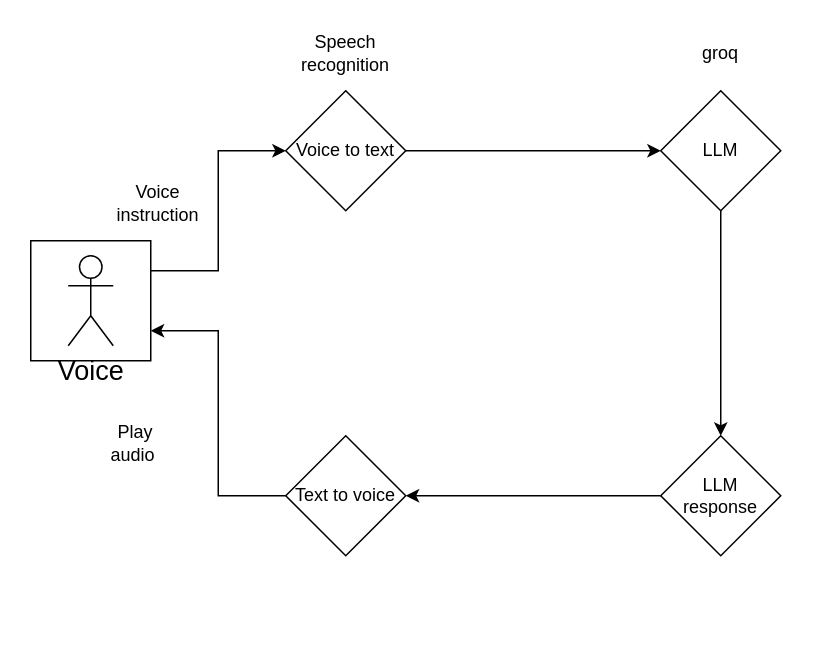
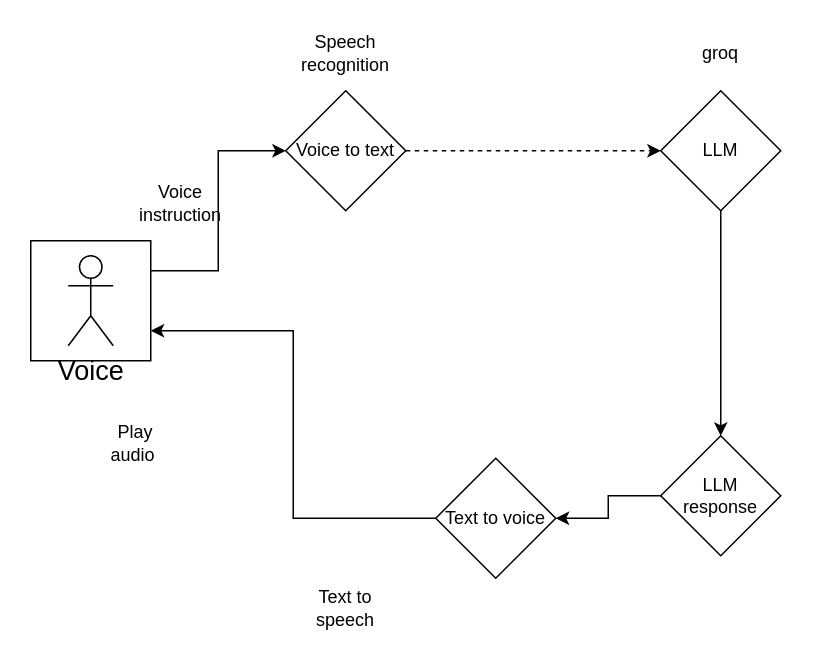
  <mxCell id="0" />
  <mxCell id="1" parent="0" />
  <mxCell id="2" style="edgeStyle=orthogonalEdgeStyle;rounded=0;orthogonalLoop=1;jettySize=auto;html=1;entryX=0;entryY=0.5;entryDx=0;entryDy=0;" edge="1" parent="1" source="3" target="5"><mxGeometry relative="1" as="geometry"><Array as="points"><mxPoint x="145" y="180" /><mxPoint x="145" y="100" /></Array></mxGeometry></mxCell>
  <mxCell id="3" value="" style="whiteSpace=wrap;html=1;aspect=fixed;" vertex="1" parent="1"><mxGeometry x="20" y="160" width="80" height="80" as="geometry" /></mxCell>
- <mxCell id="4" style="edgeStyle=orthogonalEdgeStyle;rounded=0;orthogonalLoop=1;jettySize=auto;html=1;" edge="1" parent="1" source="5" target="8"><mxGeometry relative="1" as="geometry" /></mxCell>
+ <mxCell id="4" style="edgeStyle=orthogonalEdgeStyle;rounded=0;orthogonalLoop=1;jettySize=auto;html=1;dashed=1;" edge="1" parent="1" source="5" target="8"><mxGeometry relative="1" as="geometry" /></mxCell>
  <mxCell id="5" value="Voice to text" style="rhombus;whiteSpace=wrap;html=1;" vertex="1" parent="1"><mxGeometry x="190" y="60" width="80" height="80" as="geometry" /></mxCell>
  <mxCell id="6" value="&lt;font style=&quot;font-size: 18px;&quot;&gt;Voice&lt;/font&gt;" style="shape=umlActor;verticalLabelPosition=bottom;verticalAlign=top;html=1;outlineConnect=0;" vertex="1" parent="1"><mxGeometry x="45" y="170" width="30" height="60" as="geometry" /></mxCell>
  <mxCell id="7" style="edgeStyle=orthogonalEdgeStyle;rounded=0;orthogonalLoop=1;jettySize=auto;html=1;" edge="1" parent="1" source="8" target="12"><mxGeometry relative="1" as="geometry" /></mxCell>
  <mxCell id="8" value="LLM" style="rhombus;whiteSpace=wrap;html=1;" vertex="1" parent="1"><mxGeometry x="440" y="60" width="80" height="80" as="geometry" /></mxCell>
  <mxCell id="9" style="edgeStyle=orthogonalEdgeStyle;rounded=0;orthogonalLoop=1;jettySize=auto;html=1;entryX=1;entryY=0.75;entryDx=0;entryDy=0;" edge="1" parent="1" source="10" target="3"><mxGeometry relative="1" as="geometry" /></mxCell>
- <mxCell id="10" value="Text to voice" style="rhombus;whiteSpace=wrap;html=1;" vertex="1" parent="1"><mxGeometry x="190" y="290" width="80" height="80" as="geometry" /></mxCell>
+ <mxCell id="10" value="Text to voice" style="rhombus;whiteSpace=wrap;html=1;" vertex="1" parent="1"><mxGeometry x="290" y="305" width="80" height="80" as="geometry" /></mxCell>
  <mxCell id="11" style="edgeStyle=orthogonalEdgeStyle;rounded=0;orthogonalLoop=1;jettySize=auto;html=1;entryX=1;entryY=0.5;entryDx=0;entryDy=0;" edge="1" parent="1" source="12" target="10"><mxGeometry relative="1" as="geometry" /></mxCell>
  <mxCell id="12" value="LLM&lt;div&gt;response&lt;/div&gt;" style="rhombus;whiteSpace=wrap;html=1;" vertex="1" parent="1"><mxGeometry x="440" y="290" width="80" height="80" as="geometry" /></mxCell>
- <mxCell id="13" value="Voice instruction" style="text;html=1;align=center;verticalAlign=middle;whiteSpace=wrap;rounded=0;" vertex="1" parent="1"><mxGeometry x="75" y="120" width="60" height="30" as="geometry" /></mxCell>
+ <mxCell id="13" value="Voice instruction" style="text;html=1;align=center;verticalAlign=middle;whiteSpace=wrap;rounded=0;" vertex="1" parent="1"><mxGeometry x="90" y="120" width="60" height="30" as="geometry" /></mxCell>
  <mxCell id="14" value="Speech recognition" style="text;html=1;align=center;verticalAlign=middle;whiteSpace=wrap;rounded=0;" vertex="1" parent="1"><mxGeometry x="200" y="20" width="60" height="30" as="geometry" /></mxCell>
  <mxCell id="15" value="groq" style="text;html=1;align=center;verticalAlign=middle;whiteSpace=wrap;rounded=0;" vertex="1" parent="1"><mxGeometry x="450" y="20" width="60" height="30" as="geometry" /></mxCell>
  <mxCell id="16" value="Play audio&amp;nbsp;" style="text;html=1;align=center;verticalAlign=middle;whiteSpace=wrap;rounded=0;" vertex="1" parent="1"><mxGeometry x="60" y="280" width="60" height="30" as="geometry" /></mxCell>
+ <mxCell id="17" value="Text to speech" style="text;html=1;align=center;verticalAlign=middle;whiteSpace=wrap;rounded=0;" vertex="1" parent="1"><mxGeometry x="200" y="390" width="60" height="30" as="geometry" /></mxCell>
